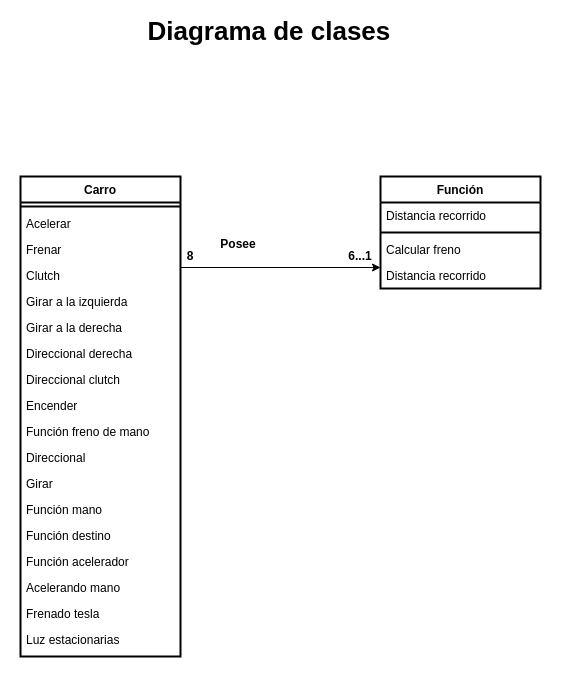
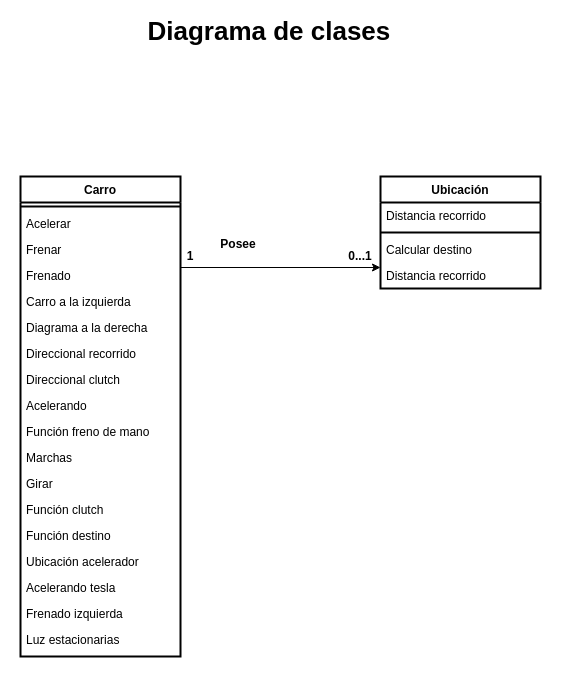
  <mxCell id="0" />
  <mxCell id="1" parent="0" />
  <mxCell id="2" value="Carro" style="swimlane;fontStyle=1;align=center;verticalAlign=top;childLayout=stackLayout;horizontal=1;startSize=26;horizontalStack=0;resizeParent=1;resizeLast=0;collapsible=1;marginBottom=0;rounded=0;shadow=0;strokeWidth=2;" parent="1" vertex="1"><mxGeometry x="20" y="175" width="160" height="480" as="geometry"><mxRectangle x="100" y="570" width="160" height="26" as="alternateBounds" /></mxGeometry></mxCell>
  <mxCell id="3" value="" style="line;html=1;strokeWidth=2;align=left;verticalAlign=middle;spacingTop=-1;spacingLeft=3;spacingRight=3;rotatable=0;labelPosition=right;points=[];portConstraint=eastwest;" parent="2" vertex="1"><mxGeometry y="26" width="160" height="8" as="geometry" /></mxCell>
  <mxCell id="4" value="Acelerar" style="text;align=left;verticalAlign=top;spacingLeft=4;spacingRight=4;overflow=hidden;rotatable=0;points=[[0,0.5],[1,0.5]];portConstraint=eastwest;" parent="2" vertex="1"><mxGeometry y="34" width="160" height="26" as="geometry" /></mxCell>
  <mxCell id="5" value="Frenar" style="text;align=left;verticalAlign=top;spacingLeft=4;spacingRight=4;overflow=hidden;rotatable=0;points=[[0,0.5],[1,0.5]];portConstraint=eastwest;" parent="2" vertex="1"><mxGeometry y="60" width="160" height="26" as="geometry" /></mxCell>
- <mxCell id="6" value="Clutch" style="text;align=left;verticalAlign=top;spacingLeft=4;spacingRight=4;overflow=hidden;rotatable=0;points=[[0,0.5],[1,0.5]];portConstraint=eastwest;" parent="2" vertex="1"><mxGeometry y="86" width="160" height="26" as="geometry" /></mxCell>
- <mxCell id="7" value="Girar a la izquierda" style="text;align=left;verticalAlign=top;spacingLeft=4;spacingRight=4;overflow=hidden;rotatable=0;points=[[0,0.5],[1,0.5]];portConstraint=eastwest;" parent="2" vertex="1"><mxGeometry y="112" width="160" height="26" as="geometry" /></mxCell>
- <mxCell id="8" value="Girar a la derecha" style="text;align=left;verticalAlign=top;spacingLeft=4;spacingRight=4;overflow=hidden;rotatable=0;points=[[0,0.5],[1,0.5]];portConstraint=eastwest;" parent="2" vertex="1"><mxGeometry y="138" width="160" height="26" as="geometry" /></mxCell>
- <mxCell id="9" value="Direccional derecha" style="text;align=left;verticalAlign=top;spacingLeft=4;spacingRight=4;overflow=hidden;rotatable=0;points=[[0,0.5],[1,0.5]];portConstraint=eastwest;" parent="2" vertex="1"><mxGeometry y="164" width="160" height="26" as="geometry" /></mxCell>
+ <mxCell id="6" value="Frenado" style="text;align=left;verticalAlign=top;spacingLeft=4;spacingRight=4;overflow=hidden;rotatable=0;points=[[0,0.5],[1,0.5]];portConstraint=eastwest;" parent="2" vertex="1"><mxGeometry y="86" width="160" height="26" as="geometry" /></mxCell>
+ <mxCell id="7" value="Carro a la izquierda" style="text;align=left;verticalAlign=top;spacingLeft=4;spacingRight=4;overflow=hidden;rotatable=0;points=[[0,0.5],[1,0.5]];portConstraint=eastwest;" parent="2" vertex="1"><mxGeometry y="112" width="160" height="26" as="geometry" /></mxCell>
+ <mxCell id="8" value="Diagrama a la derecha" style="text;align=left;verticalAlign=top;spacingLeft=4;spacingRight=4;overflow=hidden;rotatable=0;points=[[0,0.5],[1,0.5]];portConstraint=eastwest;" parent="2" vertex="1"><mxGeometry y="138" width="160" height="26" as="geometry" /></mxCell>
+ <mxCell id="9" value="Direccional recorrido" style="text;align=left;verticalAlign=top;spacingLeft=4;spacingRight=4;overflow=hidden;rotatable=0;points=[[0,0.5],[1,0.5]];portConstraint=eastwest;" parent="2" vertex="1"><mxGeometry y="164" width="160" height="26" as="geometry" /></mxCell>
  <mxCell id="10" value="Direccional clutch" style="text;align=left;verticalAlign=top;spacingLeft=4;spacingRight=4;overflow=hidden;rotatable=0;points=[[0,0.5],[1,0.5]];portConstraint=eastwest;" parent="2" vertex="1"><mxGeometry y="190" width="160" height="26" as="geometry" /></mxCell>
- <mxCell id="11" value="Encender" style="text;align=left;verticalAlign=top;spacingLeft=4;spacingRight=4;overflow=hidden;rotatable=0;points=[[0,0.5],[1,0.5]];portConstraint=eastwest;" parent="2" vertex="1"><mxGeometry y="216" width="160" height="26" as="geometry" /></mxCell>
+ <mxCell id="11" value="Acelerando" style="text;align=left;verticalAlign=top;spacingLeft=4;spacingRight=4;overflow=hidden;rotatable=0;points=[[0,0.5],[1,0.5]];portConstraint=eastwest;" parent="2" vertex="1"><mxGeometry y="216" width="160" height="26" as="geometry" /></mxCell>
  <mxCell id="12" value="Función freno de mano" style="text;align=left;verticalAlign=top;spacingLeft=4;spacingRight=4;overflow=hidden;rotatable=0;points=[[0,0.5],[1,0.5]];portConstraint=eastwest;" parent="2" vertex="1"><mxGeometry y="242" width="160" height="26" as="geometry" /></mxCell>
- <mxCell id="13" value="Direccional" style="text;align=left;verticalAlign=top;spacingLeft=4;spacingRight=4;overflow=hidden;rotatable=0;points=[[0,0.5],[1,0.5]];portConstraint=eastwest;" parent="2" vertex="1"><mxGeometry y="268" width="160" height="26" as="geometry" /></mxCell>
+ <mxCell id="13" value="Marchas" style="text;align=left;verticalAlign=top;spacingLeft=4;spacingRight=4;overflow=hidden;rotatable=0;points=[[0,0.5],[1,0.5]];portConstraint=eastwest;" parent="2" vertex="1"><mxGeometry y="268" width="160" height="26" as="geometry" /></mxCell>
  <mxCell id="14" value="Girar" style="text;align=left;verticalAlign=top;spacingLeft=4;spacingRight=4;overflow=hidden;rotatable=0;points=[[0,0.5],[1,0.5]];portConstraint=eastwest;" parent="2" vertex="1"><mxGeometry y="294" width="160" height="26" as="geometry" /></mxCell>
- <mxCell id="15" value="Función mano" style="text;align=left;verticalAlign=top;spacingLeft=4;spacingRight=4;overflow=hidden;rotatable=0;points=[[0,0.5],[1,0.5]];portConstraint=eastwest;" parent="2" vertex="1"><mxGeometry y="320" width="160" height="26" as="geometry" /></mxCell>
+ <mxCell id="15" value="Función clutch" style="text;align=left;verticalAlign=top;spacingLeft=4;spacingRight=4;overflow=hidden;rotatable=0;points=[[0,0.5],[1,0.5]];portConstraint=eastwest;" parent="2" vertex="1"><mxGeometry y="320" width="160" height="26" as="geometry" /></mxCell>
  <mxCell id="16" value="Función destino" style="text;align=left;verticalAlign=top;spacingLeft=4;spacingRight=4;overflow=hidden;rotatable=0;points=[[0,0.5],[1,0.5]];portConstraint=eastwest;" parent="2" vertex="1"><mxGeometry y="346" width="160" height="26" as="geometry" /></mxCell>
- <mxCell id="17" value="Función acelerador" style="text;align=left;verticalAlign=top;spacingLeft=4;spacingRight=4;overflow=hidden;rotatable=0;points=[[0,0.5],[1,0.5]];portConstraint=eastwest;" parent="2" vertex="1"><mxGeometry y="372" width="160" height="26" as="geometry" /></mxCell>
- <mxCell id="18" value="Acelerando mano" style="text;align=left;verticalAlign=top;spacingLeft=4;spacingRight=4;overflow=hidden;rotatable=0;points=[[0,0.5],[1,0.5]];portConstraint=eastwest;" parent="2" vertex="1"><mxGeometry y="398" width="160" height="26" as="geometry" /></mxCell>
- <mxCell id="19" value="Frenado tesla" style="text;align=left;verticalAlign=top;spacingLeft=4;spacingRight=4;overflow=hidden;rotatable=0;points=[[0,0.5],[1,0.5]];portConstraint=eastwest;" parent="2" vertex="1"><mxGeometry y="424" width="160" height="26" as="geometry" /></mxCell>
+ <mxCell id="17" value="Ubicación acelerador" style="text;align=left;verticalAlign=top;spacingLeft=4;spacingRight=4;overflow=hidden;rotatable=0;points=[[0,0.5],[1,0.5]];portConstraint=eastwest;" parent="2" vertex="1"><mxGeometry y="372" width="160" height="26" as="geometry" /></mxCell>
+ <mxCell id="18" value="Acelerando tesla" style="text;align=left;verticalAlign=top;spacingLeft=4;spacingRight=4;overflow=hidden;rotatable=0;points=[[0,0.5],[1,0.5]];portConstraint=eastwest;" parent="2" vertex="1"><mxGeometry y="398" width="160" height="26" as="geometry" /></mxCell>
+ <mxCell id="19" value="Frenado izquierda" style="text;align=left;verticalAlign=top;spacingLeft=4;spacingRight=4;overflow=hidden;rotatable=0;points=[[0,0.5],[1,0.5]];portConstraint=eastwest;" parent="2" vertex="1"><mxGeometry y="424" width="160" height="26" as="geometry" /></mxCell>
  <mxCell id="20" value="Luz estacionarias" style="text;align=left;verticalAlign=top;spacingLeft=4;spacingRight=4;overflow=hidden;rotatable=0;points=[[0,0.5],[1,0.5]];portConstraint=eastwest;" parent="2" vertex="1"><mxGeometry y="450" width="160" height="26" as="geometry" /></mxCell>
- <mxCell id="21" value="Función" style="swimlane;fontStyle=1;align=center;verticalAlign=top;childLayout=stackLayout;horizontal=1;startSize=26;horizontalStack=0;resizeParent=1;resizeLast=0;collapsible=1;marginBottom=0;rounded=0;shadow=0;strokeWidth=2;" parent="1" vertex="1"><mxGeometry x="380" y="175" width="160" height="112" as="geometry"><mxRectangle x="550" y="140" width="160" height="26" as="alternateBounds" /></mxGeometry></mxCell>
+ <mxCell id="21" value="Ubicación" style="swimlane;fontStyle=1;align=center;verticalAlign=top;childLayout=stackLayout;horizontal=1;startSize=26;horizontalStack=0;resizeParent=1;resizeLast=0;collapsible=1;marginBottom=0;rounded=0;shadow=0;strokeWidth=2;" parent="1" vertex="1"><mxGeometry x="380" y="175" width="160" height="112" as="geometry"><mxRectangle x="550" y="140" width="160" height="26" as="alternateBounds" /></mxGeometry></mxCell>
  <mxCell id="22" value="Distancia recorrido" style="text;align=left;verticalAlign=top;spacingLeft=4;spacingRight=4;overflow=hidden;rotatable=0;points=[[0,0.5],[1,0.5]];portConstraint=eastwest;" parent="21" vertex="1"><mxGeometry y="26" width="160" height="26" as="geometry" /></mxCell>
  <mxCell id="23" value="" style="line;html=1;strokeWidth=2;align=left;verticalAlign=middle;spacingTop=-1;spacingLeft=3;spacingRight=3;rotatable=0;labelPosition=right;points=[];portConstraint=eastwest;" parent="21" vertex="1"><mxGeometry y="52" width="160" height="8" as="geometry" /></mxCell>
- <mxCell id="24" value="Calcular freno" style="text;align=left;verticalAlign=top;spacingLeft=4;spacingRight=4;overflow=hidden;rotatable=0;points=[[0,0.5],[1,0.5]];portConstraint=eastwest;" parent="21" vertex="1"><mxGeometry y="60" width="160" height="26" as="geometry" /></mxCell>
+ <mxCell id="24" value="Calcular destino" style="text;align=left;verticalAlign=top;spacingLeft=4;spacingRight=4;overflow=hidden;rotatable=0;points=[[0,0.5],[1,0.5]];portConstraint=eastwest;" parent="21" vertex="1"><mxGeometry y="60" width="160" height="26" as="geometry" /></mxCell>
  <mxCell id="25" value="Distancia recorrido" style="text;align=left;verticalAlign=top;spacingLeft=4;spacingRight=4;overflow=hidden;rotatable=0;points=[[0,0.5],[1,0.5]];portConstraint=eastwest;" parent="21" vertex="1"><mxGeometry y="86" width="160" height="26" as="geometry" /></mxCell>
  <mxCell id="26" style="edgeStyle=orthogonalEdgeStyle;rounded=0;orthogonalLoop=1;jettySize=auto;html=1;exitX=1;exitY=0.5;exitDx=0;exitDy=0;entryX=0;entryY=0.5;entryDx=0;entryDy=0;labelBorderColor=none;" parent="1" edge="1"><mxGeometry relative="1" as="geometry"><mxPoint x="180" y="266" as="sourcePoint" /><mxPoint x="380" y="266" as="targetPoint" /></mxGeometry></mxCell>
- <mxCell id="27" value="&lt;b&gt;8&lt;/b&gt;" style="text;html=1;strokeColor=none;fillColor=none;align=center;verticalAlign=middle;whiteSpace=wrap;rounded=0;" parent="1" vertex="1"><mxGeometry x="170" y="245" width="40" height="20" as="geometry" /></mxCell>
- <mxCell id="28" value="&lt;b&gt;6...1&lt;/b&gt;" style="text;html=1;strokeColor=none;fillColor=none;align=center;verticalAlign=middle;whiteSpace=wrap;rounded=0;" parent="1" vertex="1"><mxGeometry x="340" y="245" width="40" height="20" as="geometry" /></mxCell>
+ <mxCell id="27" value="&lt;b&gt;1&lt;/b&gt;" style="text;html=1;strokeColor=none;fillColor=none;align=center;verticalAlign=middle;whiteSpace=wrap;rounded=0;" parent="1" vertex="1"><mxGeometry x="170" y="245" width="40" height="20" as="geometry" /></mxCell>
+ <mxCell id="28" value="&lt;b&gt;0...1&lt;/b&gt;" style="text;html=1;strokeColor=none;fillColor=none;align=center;verticalAlign=middle;whiteSpace=wrap;rounded=0;" parent="1" vertex="1"><mxGeometry x="340" y="245" width="40" height="20" as="geometry" /></mxCell>
  <mxCell id="29" value="&lt;b&gt;Posee&lt;/b&gt;" style="text;html=1;strokeColor=none;fillColor=none;align=center;verticalAlign=middle;whiteSpace=wrap;rounded=0;" vertex="1" parent="1"><mxGeometry x="218" y="233" width="40" height="20" as="geometry" /></mxCell>
  <mxCell id="30" value="&lt;h1&gt;&lt;b&gt;&lt;font style=&quot;font-size: 26px&quot;&gt;Diagrama de clases&amp;nbsp;&lt;/font&gt;&lt;/b&gt;&lt;/h1&gt;" style="text;html=1;strokeColor=none;fillColor=none;align=center;verticalAlign=middle;whiteSpace=wrap;rounded=0;" vertex="1" parent="1"><mxGeometry x="86" y="20" width="373" height="20" as="geometry" /></mxCell>
